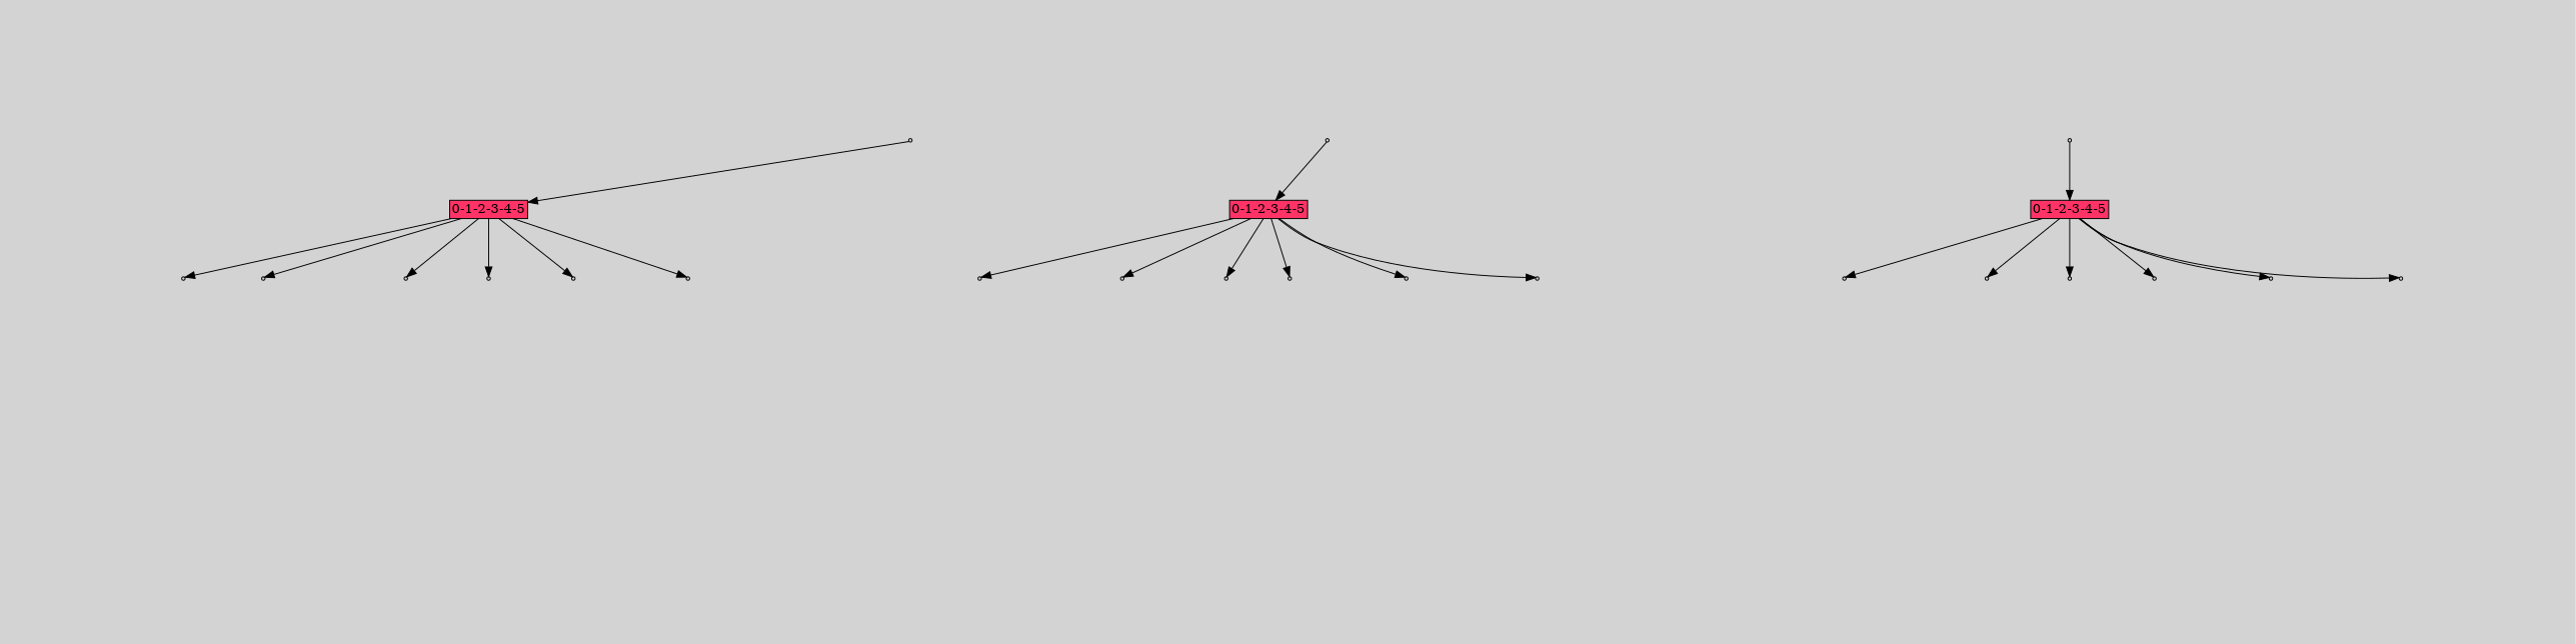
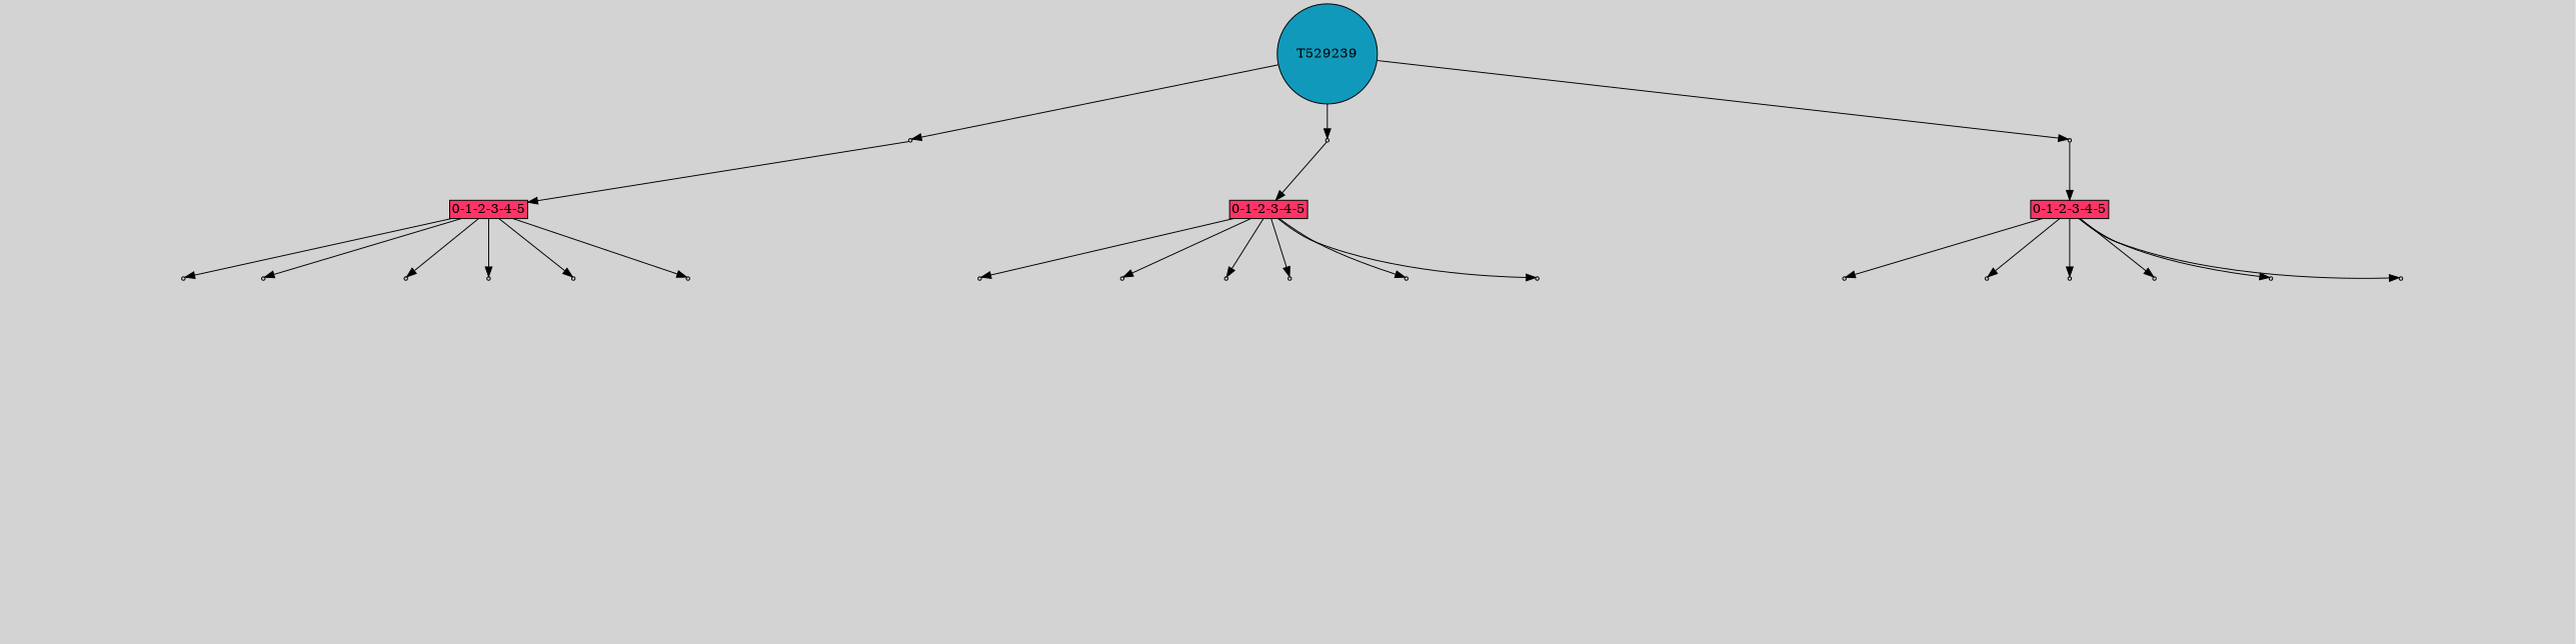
  digraph {
    bgcolor=lightgray
    node [shape=box style=filled]
+   T529239 [fillcolor="#1199bb" shape=circle]
    n2 [fillcolor="#cccccc" label=0 shape=point]
    n3 [fillcolor="#cccccc" label=0 shape=point]
    n4 [fillcolor="#cccccc" label=0 shape=point]
    n5 [fillcolor="#ff3366" height=0 label="0-1-2-3-4-5" margin=0.03 width=0]
    n6 [fillcolor="#cccccc" label=1 shape=point]
    n7 [fillcolor="#cccccc" label=1 shape=point]
    n8 [fillcolor="#cccccc" label=1 shape=point]
    n9 [fillcolor="#cccccc" label=1 shape=point]
    n10 [fillcolor="#cccccc" label=1 shape=point]
    n11 [fillcolor="#cccccc" label=1 shape=point]
    n12 [fillcolor="#ff3366" height=0 label="0-1-2-3-4-5" margin=0.03 width=0]
    n13 [fillcolor="#cccccc" label=1 shape=point]
    n14 [fillcolor="#cccccc" label=1 shape=point]
    n15 [fillcolor="#cccccc" label=1 shape=point]
    n16 [fillcolor="#cccccc" label=1 shape=point]
    n17 [fillcolor="#cccccc" label=1 shape=point]
    n18 [fillcolor="#cccccc" label=1 shape=point]
    n19 [fillcolor="#ff3366" height=0 label="0-1-2-3-4-5" margin=0.03 width=0]
    n20 [fillcolor="#cccccc" label=1 shape=point]
    n21 [fillcolor="#cccccc" label=1 shape=point]
    n22 [fillcolor="#cccccc" label=1 shape=point]
    n23 [fillcolor="#cccccc" label=1 shape=point]
    n24 [fillcolor="#cccccc" label=1 shape=point]
    n25 [fillcolor="#cccccc" label=1 shape=point]
    n26 [label="16|5&0|1#0|15&#92;n0|6&1|8#0|5&#92;n11|0&1|6#1|7&#92;n11|0&0|0#0|14&#92;n" style=invis]
    n27 [label="8|0&1|9#0|4&#92;n19|6&0|8#1|14&#92;n11|0&1|6#1|7&#92;n11|0&0|0#0|14&#92;n" style=invis]
    n28 [label="16|5&0|1#0|15&#92;n0|6&1|8#0|5&#92;n11|0&1|6#1|7&#92;n11|0&0|0#0|14&#92;n" style=invis]
    n29 [label="5|7&1|9#0|3&#92;n14|0&1|4#0|15&#92;n13|7&1|5#0|8&#92;n15|1&0|7#1|14&#92;n11|0&1|5#0|1&#92;n" style=invis]
    n30 [label="1|6&1|1#1|14&#92;n4|3&0|6#1|15&#92;n18|1&0|11#1|7&#92;n11|0&1|5#0|1&#92;n8|0&0|16#0|2&#92;n" style=invis]
    n31 [label="14|0&1|1#1|2&#92;n11|0&0|8#1|10&#92;n" style=invis]
    n32 [label="0|1&1|10#1|2&#92;n8|5&0|1#0|0&#92;n7|3&0|13#0|3&#92;n1|5&1|6#1|9&#92;n7|2&0|9#0|0&#92;n9|4&0|11#1|7&#92;n1|2&0|2#0|4&#92;n0|6&0|2#0|13&#92;n6|5&1|11#0|15&#92;n10|0&1|3#0|13&#92;n12|5&0|6#1|4&#92;n11|5&0|16#0|13&#92;n11|0&0|13#0|13&#92;n" style=invis]
    n33 [label="11|1&1|11#0|3&#92;n13|5&0|9#1|0&#92;n5|3&1|15#1|14&#92;n5|1&0|5#0|2&#92;n17|6&0|9#0|15&#92;n8|0&0|11#1|11&#92;n12|1&0|14#0|8&#92;n11|3&0|1#1|15&#92;n11|4&0|3#1|5&#92;n12|0&0|12#0|12&#92;n" style=invis]
    n34 [label="5|4&1|5#0|8&#92;n11|0&1|5#0|12&#92;n" style=invis]
    n35 [label="5|7&1|9#1|3&#92;n14|0&1|4#0|15&#92;n13|7&1|5#0|16&#92;n15|1&0|7#1|14&#92;n11|0&1|5#0|1&#92;n" style=invis]
    n36 [label="1|6&1|1#1|14&#92;n4|3&0|6#1|15&#92;n18|1&0|11#1|7&#92;n11|0&1|5#0|1&#92;n8|0&0|16#0|2&#92;n" style=invis]
    n37 [label="8|2&1|14#0|14&#92;n3|3&1|14#0|2&#92;n4|5&1|10#0|3&#92;n10|1&1|10#0|13&#92;n11|2&1|3#1|14&#92;n14|5&0|1#1|9&#92;n11|0&0|13#0|10&#92;n11|0&0|8#1|10&#92;n" style=invis]
    n38 [label="10|0&1|16#1|15&#92;n8|6&0|0#1|11&#92;n12|5&0|6#1|4&#92;n11|5&0|16#0|13&#92;n11|0&0|13#0|13&#92;n" style=invis]
    n39 [label="18|7&1|7#1|8&#92;n5|3&1|15#1|14&#92;n11|6&0|15#1|8&#92;n0|1&0|15#0|11&#92;n4|0&0|14#0|1&#92;n12|1&0|14#0|8&#92;n11|3&0|1#1|15&#92;n11|4&0|3#1|5&#92;n12|0&0|12#0|12&#92;n" style=invis]
    n40 [label="5|4&1|5#0|8&#92;n11|0&1|5#0|12&#92;n" style=invis]
    n41 [label="5|7&1|9#1|3&#92;n14|0&1|4#0|15&#92;n13|7&1|5#0|16&#92;n15|1&0|7#1|14&#92;n11|0&1|5#0|1&#92;n" style=invis]
    n42 [label="1|6&1|1#1|14&#92;n4|3&0|6#1|15&#92;n18|1&0|11#1|7&#92;n11|0&1|5#0|1&#92;n8|0&0|16#0|2&#92;n" style=invis]
    n43 [label="17|6&1|0#1|0&#92;n15|1&0|6#0|12&#92;n7|4&0|9#0|1&#92;n18|2&0|12#0|0&#92;n0|5&1|9#0|2&#92;n5|7&1|10#0|1&#92;n9|6&0|5#0|8&#92;n1|4&0|6#1|12&#92;n8|6&0|7#0|10&#92;n2|1&1|13#1|0&#92;n17|5&0|14#0|11&#92;n13|0&0|1#0|12&#92;n1|6&0|16#0|5&#92;n8|2&1|14#0|14&#92;n10|4&0|14#0|10&#92;n9|4&0|4#0|14&#92;n1|5&0|4#1|16&#92;n10|1&1|10#0|13&#92;n11|2&1|3#1|14&#92;n14|5&0|1#1|9&#92;n11|0&0|13#0|10&#92;n11|0&0|8#1|10&#92;n" style=invis]
    n44 [label="0|1&1|10#1|2&#92;n8|5&0|1#0|0&#92;n7|3&0|13#0|3&#92;n1|5&1|6#1|9&#92;n7|2&0|9#0|0&#92;n9|4&0|11#1|7&#92;n1|2&0|2#0|4&#92;n0|6&0|2#0|13&#92;n6|5&1|11#0|15&#92;n10|0&1|3#0|13&#92;n12|5&0|6#1|4&#92;n11|5&0|16#0|13&#92;n11|0&0|13#0|13&#92;n" style=invis]
    n45 [label="18|7&1|7#1|8&#92;n11|6&0|15#1|8&#92;n5|0&1|5#0|3&#92;n12|1&0|14#0|8&#92;n11|3&0|1#1|15&#92;n11|4&0|3#1|5&#92;n12|0&0|12#0|12&#92;n" style=invis]
    n46 [label="5|4&1|5#0|8&#92;n11|0&1|5#0|12&#92;n" style=invis]
+   T529239 -> n2
+   T529239 -> n3
+   T529239 -> n4
    n2 -> n5
    n2 -> n26 [style=invis]
    n3 -> n12
    n3 -> n27 [style=invis]
    n4 -> n19
    n4 -> n28 [style=invis]
    n5 -> n6
    n5 -> n7
    n5 -> n8
    n5 -> n9
    n5 -> n10
    n5 -> n11
    n6 -> n29 [style=invis]
    n7 -> n30 [style=invis]
    n8 -> n31 [style=invis]
    n9 -> n32 [style=invis]
    n10 -> n33 [style=invis]
    n11 -> n34 [style=invis]
    n12 -> n13
    n12 -> n14
    n12 -> n15
    n12 -> n16
    n12 -> n17
    n12 -> n18
    n13 -> n35 [style=invis]
    n14 -> n36 [style=invis]
    n15 -> n37 [style=invis]
    n16 -> n38 [style=invis]
    n17 -> n39 [style=invis]
    n18 -> n40 [style=invis]
    n19 -> n20
    n19 -> n21
    n19 -> n22
    n19 -> n23
    n19 -> n24
    n19 -> n25
    n20 -> n41 [style=invis]
    n21 -> n42 [style=invis]
    n22 -> n43 [style=invis]
    n23 -> n44 [style=invis]
    n24 -> n45 [style=invis]
    n25 -> n46 [style=invis]
  }
